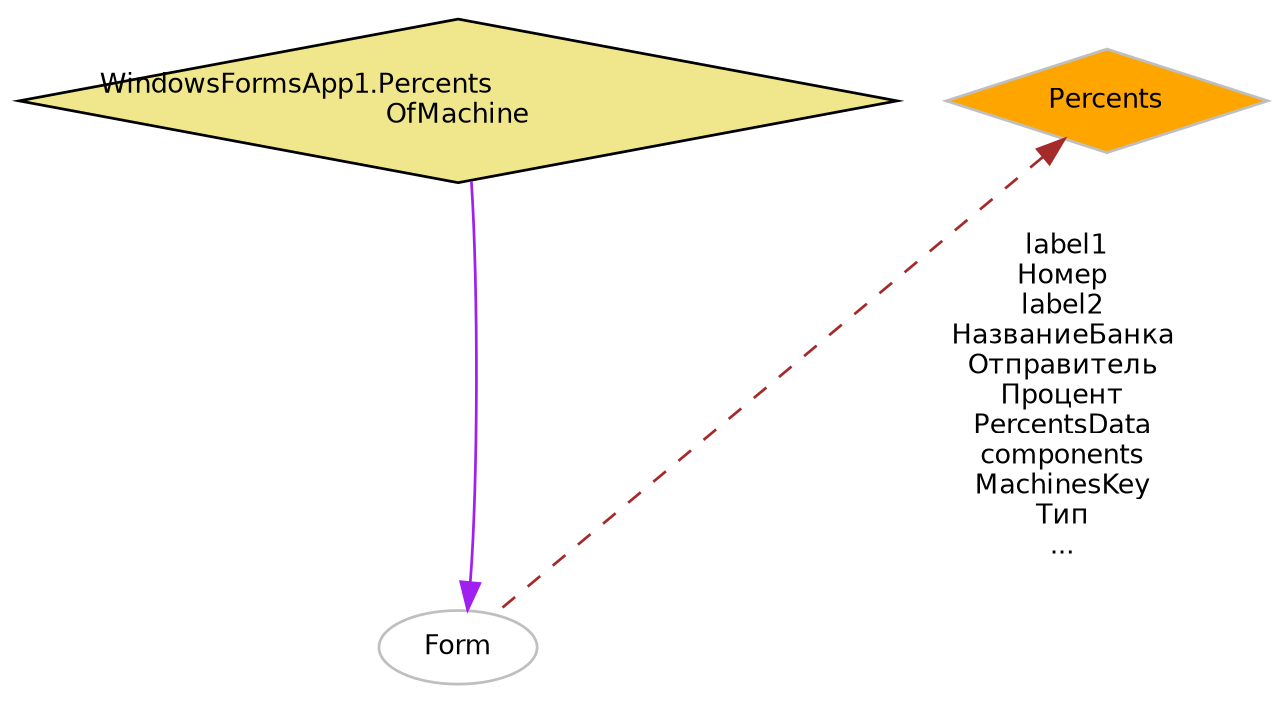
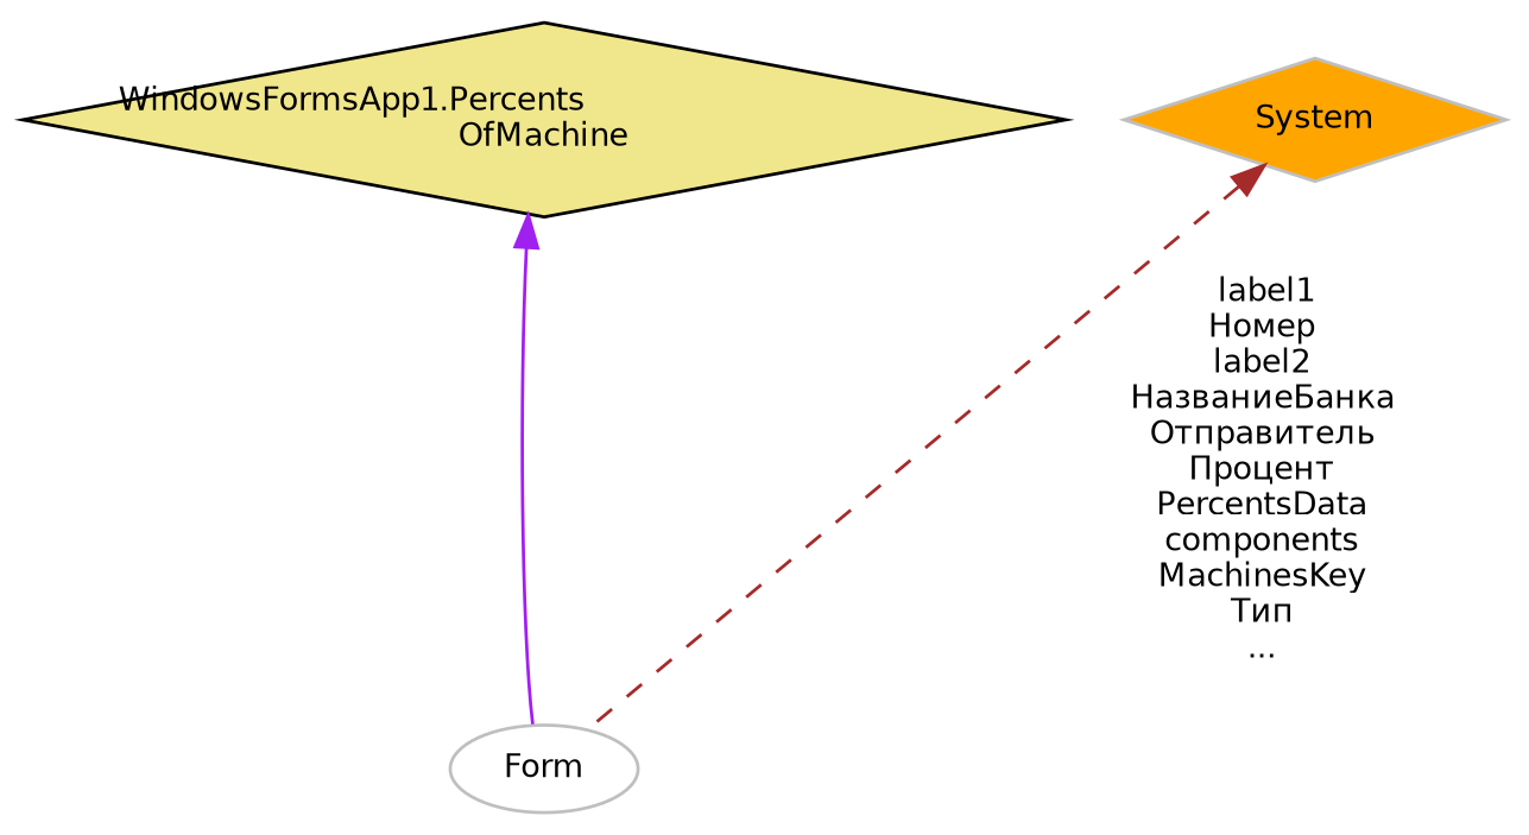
  digraph {
    node [color=grey75 fontname=Helvetica fontsize=10 shape=diamond style=filled]
    edge [dir=back fontname=Helvetica fontsize=10 labelfontname=Helvetica labelfontsize=10]
    n1 [color=black fillcolor=khaki fontcolor=black height=0.2 label="WindowsFormsApp1.Percents\lOfMachine" width=0.4]
    n2 [fillcolor=white height=0.2 label=Form shape=ellipse width=0.4]
-   n3 [fillcolor=orange height=0.2 label=Percents width=0.4]
-   n2 -> n1 [color=purple style=solid]
+   n3 [fillcolor=orange height=0.2 label=System width=0.4]
+   n1 -> n2 [color=purple style=solid]
    n3 -> n2 [color=brown label=" label1\nНомер\nlabel2\nНазваниеБанка\nОтправитель\nПроцент\nPercentsData\ncomponents\nMachinesKey\nТип\n..." style=dashed]
  }
